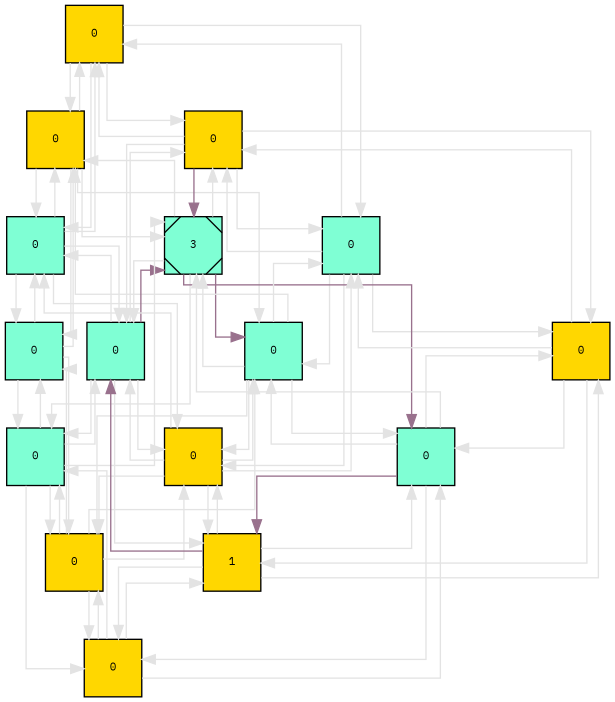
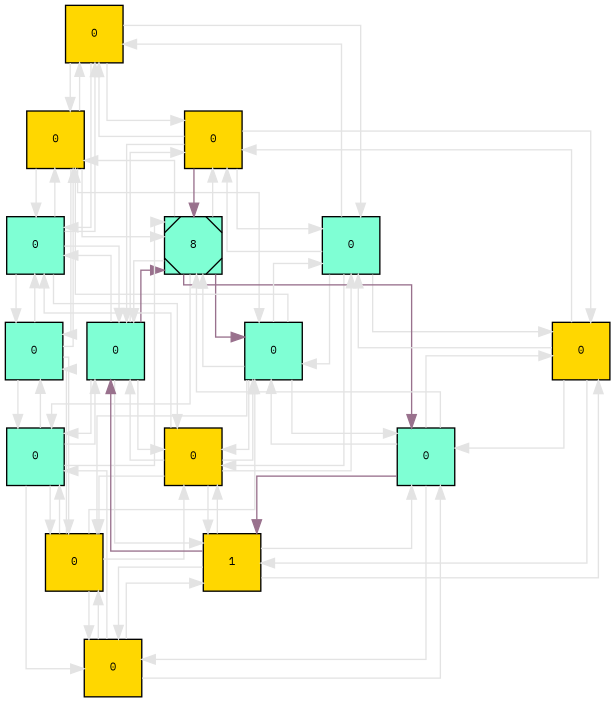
  digraph {
    rank=same
    rankdir=TB
    splines=ortho
    fontname="IBM Plex Mono"
    node [fillcolor=gold fixedsize=false fontsize=8 shape=square style=filled fontname="IBM Plex Mono"]
    edge [color=grey89 constraint=false style="penwidth(0.1)" weight=1 fontname="IBM Plex Mono"]
    n1 [label=0 width=0.6]
    n2 [label=0 width=0.6]
    n3 [fillcolor=aquamarine label=0 width=0.6]
    n4 [label=0 width=0.6]
    n5 [fillcolor=aquamarine label=0 width=0.6]
    n6 [fillcolor=aquamarine label=0 width=0.6]
-   n7 [fillcolor=aquamarine label=3 shape=Msquare width=0.6]
+   n7 [fillcolor=aquamarine label=8 shape=Msquare width=0.6]
    n8 [fillcolor=aquamarine label=0 width=0.6]
    n9 [fillcolor=aquamarine label=0 width=0.6]
    n10 [label=0 width=0.6]
    n11 [fillcolor=aquamarine label=0 width=0.6]
    n12 [label=0 width=0.6]
    n13 [label=0 width=0.6]
    n14 [fillcolor=aquamarine label=0 width=0.6]
    n15 [label=1 width=0.6]
    n16 [label=0 width=0.6]
    n1 -> n2
    n1 -> n2 [constraint=true style=invis color="" weight=""]
    n1 -> n3
    n1 -> n4
    n1 -> n4 [constraint=true style=invis color="" weight=""]
    n1 -> n5
    n2 -> n1
    n2 -> n3
    n2 -> n3 [constraint=true style=invis color="" weight=""]
    n2 -> n6
    n2 -> n7
    n2 -> n7 [constraint=true style=invis color="" weight=""]
    n2 -> n8
    n3 -> n1
    n3 -> n2
    n3 -> n6
    n3 -> n6 [constraint=true style=invis color="" weight=""]
    n3 -> n9
    n3 -> n9 [constraint=true style=invis color="" weight=""]
    n3 -> n10
    n4 -> n1
    n4 -> n5
    n4 -> n5 [constraint=true style=invis color="" weight=""]
    n4 -> n7 [color="#99718D"]
    n4 -> n7 [constraint=true style=invis color="" weight=""]
    n4 -> n9
    n4 -> n13
    n5 -> n1
    n5 -> n4
    n5 -> n8
    n5 -> n8 [constraint=true style=invis color="" weight=""]
    n5 -> n10
    n5 -> n13
    n5 -> n13 [constraint=true style=invis color="" weight=""]
    n6 -> n2
    n6 -> n3
    n6 -> n11
    n6 -> n11 [constraint=true style=invis color="" weight=""]
    n6 -> n12
    n7 -> n2
    n7 -> n4
    n7 -> n8 [color="#99718D"]
    n7 -> n8 [constraint=true style=invis color="" weight=""]
    n7 -> n9
    n7 -> n9 [constraint=true style=invis color="" weight=""]
    n7 -> n11
    n7 -> n14 [color="#99718D"]
    n8 -> n2
    n8 -> n5
    n8 -> n7
    n8 -> n10
    n8 -> n10 [constraint=true style=invis color="" weight=""]
    n8 -> n12
    n8 -> n14
    n8 -> n14 [constraint=true style=invis color="" weight=""]
    n9 -> n3
    n9 -> n4
    n9 -> n7 [color="#99718D"]
    n9 -> n10
    n9 -> n10 [constraint=true style=invis color="" weight=""]
    n9 -> n11
    n9 -> n11 [constraint=true style=invis color="" weight=""]
    n9 -> n15
    n10 -> n3
    n10 -> n5
    n10 -> n8
    n10 -> n9
    n10 -> n12
    n10 -> n12 [constraint=true style=invis color="" weight=""]
    n10 -> n15
    n10 -> n15 [constraint=true style=invis color="" weight=""]
    n11 -> n6
    n11 -> n7
    n11 -> n9
    n11 -> n12
    n11 -> n12 [constraint=true style=invis color="" weight=""]
    n11 -> n16
    n12 -> n6
    n12 -> n8
    n12 -> n10
    n12 -> n11
    n12 -> n16
    n12 -> n16 [constraint=true style=invis color="" weight=""]
    n13 -> n4
    n13 -> n5
    n13 -> n14
    n13 -> n14 [constraint=true style=invis color="" weight=""]
    n13 -> n15
    n14 -> n7
    n14 -> n8
    n14 -> n13
    n14 -> n15 [color="#99718D"]
    n14 -> n15 [constraint=true style=invis color="" weight=""]
    n14 -> n16
    n15 -> n9 [color="#99718D"]
    n15 -> n10
    n15 -> n13
    n15 -> n14
    n15 -> n16
    n15 -> n16 [constraint=true style=invis color="" weight=""]
    n16 -> n11
    n16 -> n12
    n16 -> n14
    n16 -> n15
  }
